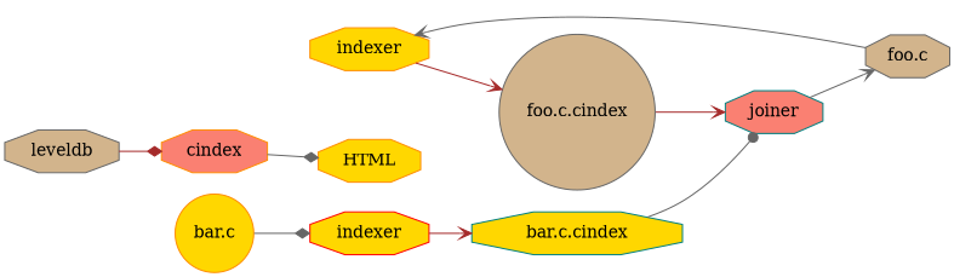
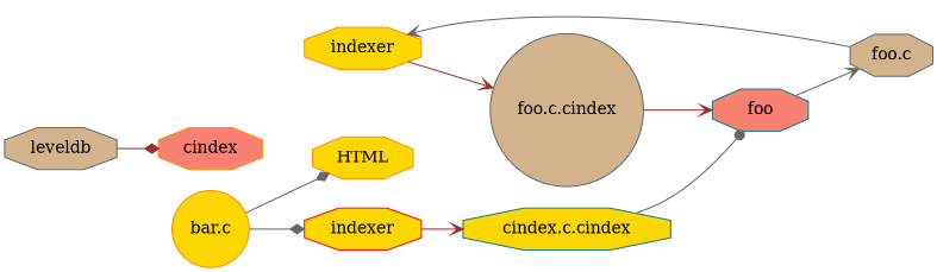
  digraph {
    rankdir=LR
    node [color=darkorange fillcolor=gold shape=octagon style=filled]
    edge [arrowhead=vee color=gray40]
    n1 [label=indexer]
    "foo.c.cindex" [color=gray40 fillcolor=tan shape=circle]
    "foo.c" [color=gray40 fillcolor=tan]
-   n4 [color=teal fillcolor=salmon label=joiner]
+   n4 [color=teal fillcolor=salmon label=foo]
    leveldb [color=gray40 fillcolor=tan]
    n6 [fillcolor=salmon label=cindex]
    HTML
    n8 [color=red label=indexer]
-   "bar.c.cindex" [color=teal]
+   "bar.c.cindex" [color=teal label="cindex.c.cindex"]
    "bar.c" [shape=circle]
    n1 -> "foo.c.cindex" [color=brown]
    "foo.c.cindex" -> n4 [color=brown]
    "foo.c" -> n1
    n4 -> "foo.c"
    leveldb -> n6 [arrowhead=diamond color=brown]
-   n6 -> HTML [arrowhead=diamond]
+   "bar.c" -> HTML [arrowhead=diamond]
    n8 -> "bar.c.cindex" [color=brown]
    "bar.c.cindex" -> n4 [arrowhead=dot]
    "bar.c" -> n8 [arrowhead=diamond]
  }
